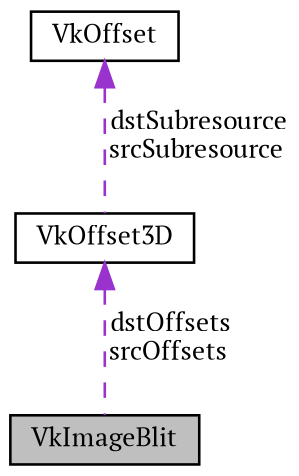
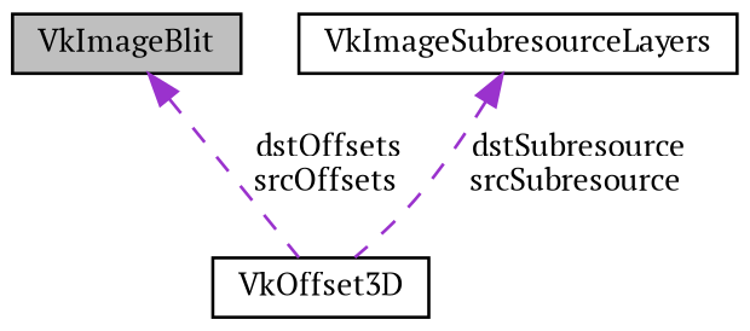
  digraph {
    fontname="PT Serif"
    node [color=black fillcolor=white fontname="PT Serif" fontsize=10 shape=record style=filled]
    edge [color=darkorchid3 dir=back fontname="PT Serif" fontsize=10 labelfontname=Helvetica labelfontsize=10 style=dashed]
    n1 [fillcolor=grey75 fontcolor=black height=0.2 label=VkImageBlit width=0.4]
    n2 [height=0.2 label=VkOffset3D width=0.4]
-   n3 [height=0.2 label=VkOffset width=0.4]
-   n2 -> n1 [label=" dstOffsets\nsrcOffsets"]
+   n3 [height=0.2 label=VkImageSubresourceLayers width=0.4]
+   n1 -> n2 [label=" dstOffsets\nsrcOffsets"]
    n3 -> n2 [label=" dstSubresource\nsrcSubresource"]
  }
